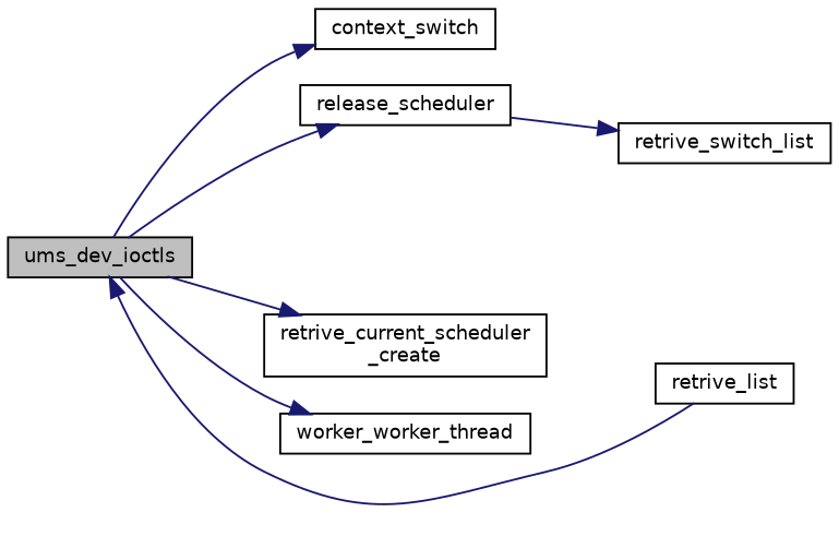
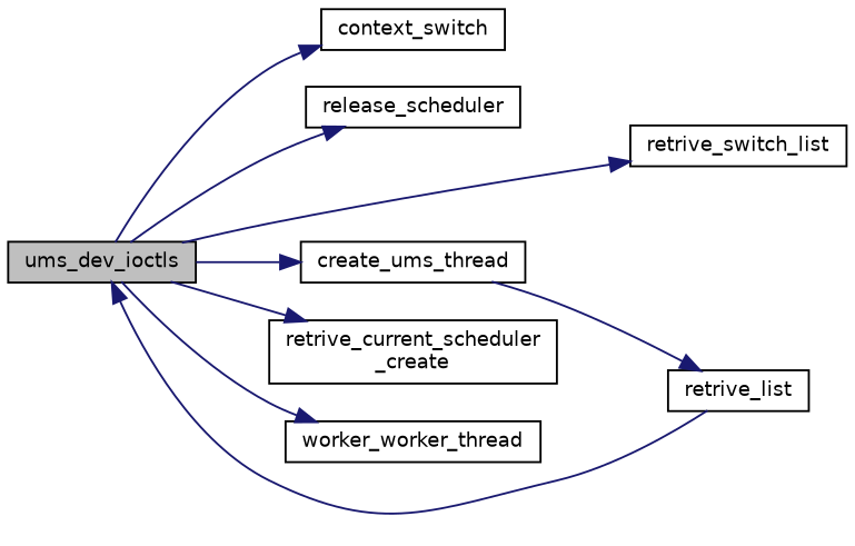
  digraph {
    rankdir=LR
    node [color=black fillcolor=white fontname=Helvetica fontsize=10 shape=record style=filled]
    edge [color=midnightblue fontname=Helvetica fontsize=10 labelfontname=Helvetica labelfontsize=10 style=solid]
    n1 [fillcolor=grey75 fontcolor=black height=0.2 label=ums_dev_ioctls width=0.4]
    n2 [height=0.2 label=context_switch width=0.4]
+   n3 [height=0.2 label=create_ums_thread width=0.4]
    n4 [height=0.2 label=release_scheduler width=0.4]
    n5 [height=0.2 label=retrive_switch_list width=0.4]
    n6 [height=0.2 label="retrive_current_scheduler\l_create" width=0.4]
    n7 [height=0.2 label=worker_worker_thread width=0.4]
    n8 [height=0.2 label=retrive_list width=0.4]
    n1 -> n2
+   n1 -> n3
    n1 -> n4
-   n4 -> n5
+   n1 -> n5
    n1 -> n6
    n1 -> n7
+   n3 -> n8
    n8 -> n1
  }
